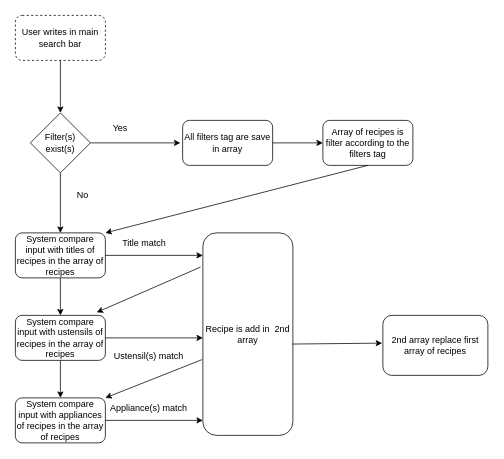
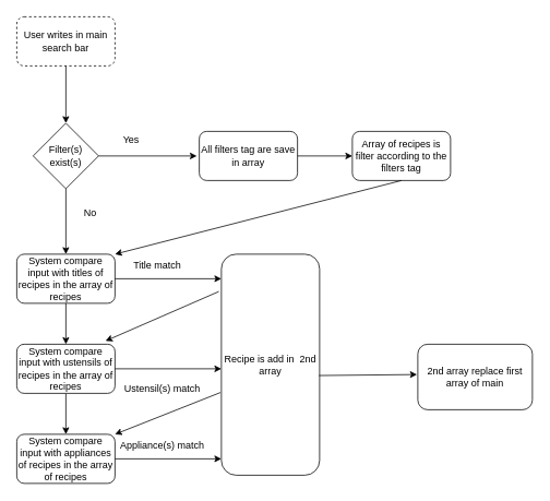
  <mxCell id="0" />
  <mxCell id="1" parent="0" />
  <mxCell id="2" value="User writes in main search bar" style="rounded=1;whiteSpace=wrap;html=1;dashed=1;" vertex="1" parent="1"><mxGeometry x="20" y="20" width="120" height="60" as="geometry" /></mxCell>
  <mxCell id="3" value="Filter(s) exist(s)" style="rhombus;whiteSpace=wrap;html=1;" vertex="1" parent="1"><mxGeometry x="40" y="150" width="80" height="80" as="geometry" /></mxCell>
  <mxCell id="4" value="" style="endArrow=classic;html=1;exitX=0.5;exitY=1;exitDx=0;exitDy=0;entryX=0.5;entryY=0;entryDx=0;entryDy=0;" edge="1" parent="1" source="2" target="3"><mxGeometry width="50" height="50" relative="1" as="geometry"><mxPoint x="230" y="280" as="sourcePoint" /><mxPoint x="280" y="230" as="targetPoint" /></mxGeometry></mxCell>
  <mxCell id="5" value="" style="endArrow=classic;html=1;exitX=0.5;exitY=1;exitDx=0;exitDy=0;" edge="1" parent="1" source="3"><mxGeometry width="50" height="50" relative="1" as="geometry"><mxPoint x="230" y="280" as="sourcePoint" /><mxPoint x="80" y="310" as="targetPoint" /></mxGeometry></mxCell>
  <mxCell id="6" value="No" style="text;html=1;strokeColor=none;fillColor=none;align=center;verticalAlign=middle;whiteSpace=wrap;rounded=0;" vertex="1" parent="1"><mxGeometry x="90" y="250" width="40" height="20" as="geometry" /></mxCell>
  <mxCell id="7" value="" style="endArrow=classic;html=1;exitX=1;exitY=0.5;exitDx=0;exitDy=0;" edge="1" parent="1" source="3"><mxGeometry width="50" height="50" relative="1" as="geometry"><mxPoint x="230" y="280" as="sourcePoint" /><mxPoint x="240" y="190" as="targetPoint" /></mxGeometry></mxCell>
  <mxCell id="8" value="Yes" style="text;html=1;strokeColor=none;fillColor=none;align=center;verticalAlign=middle;whiteSpace=wrap;rounded=0;" vertex="1" parent="1"><mxGeometry x="140" y="160" width="40" height="20" as="geometry" /></mxCell>
  <mxCell id="9" value="System compare input with titles of recipes in the array of recipes" style="rounded=1;whiteSpace=wrap;html=1;" vertex="1" parent="1"><mxGeometry x="20" y="310" width="120" height="60" as="geometry" /></mxCell>
  <mxCell id="10" value="" style="endArrow=classic;html=1;exitX=1;exitY=0.5;exitDx=0;exitDy=0;" edge="1" parent="1" source="9"><mxGeometry width="50" height="50" relative="1" as="geometry"><mxPoint x="320" y="380" as="sourcePoint" /><mxPoint x="270" y="340" as="targetPoint" /></mxGeometry></mxCell>
  <mxCell id="11" value="Title match" style="text;html=1;strokeColor=none;fillColor=none;align=center;verticalAlign=middle;whiteSpace=wrap;rounded=0;" vertex="1" parent="1"><mxGeometry x="157" y="314" width="70" height="20" as="geometry" /></mxCell>
  <mxCell id="12" style="edgeStyle=orthogonalEdgeStyle;rounded=0;orthogonalLoop=1;jettySize=auto;html=1;" edge="1" parent="1" source="13" target="17"><mxGeometry relative="1" as="geometry" /></mxCell>
  <mxCell id="13" value="System compare input with ustensils of recipes in the array of recipes" style="rounded=1;whiteSpace=wrap;html=1;" vertex="1" parent="1"><mxGeometry x="20" y="420" width="120" height="60" as="geometry" /></mxCell>
  <mxCell id="14" value="" style="endArrow=classic;html=1;exitX=1;exitY=0.5;exitDx=0;exitDy=0;" edge="1" parent="1" source="13"><mxGeometry width="50" height="50" relative="1" as="geometry"><mxPoint x="320" y="490" as="sourcePoint" /><mxPoint x="270" y="450" as="targetPoint" /></mxGeometry></mxCell>
  <mxCell id="15" value="Ustensil(s) match" style="text;html=1;strokeColor=none;fillColor=none;align=center;verticalAlign=middle;whiteSpace=wrap;rounded=0;" vertex="1" parent="1"><mxGeometry x="148" y="465" width="100" height="20" as="geometry" /></mxCell>
  <mxCell id="16" value="" style="endArrow=classic;html=1;exitX=0.5;exitY=1;exitDx=0;exitDy=0;" edge="1" parent="1" source="9" target="13"><mxGeometry width="50" height="50" relative="1" as="geometry"><mxPoint x="320" y="370" as="sourcePoint" /><mxPoint x="370" y="320" as="targetPoint" /></mxGeometry></mxCell>
  <mxCell id="17" value="System compare input with appliances of recipes in the array of recipes" style="rounded=1;whiteSpace=wrap;html=1;" vertex="1" parent="1"><mxGeometry x="20" y="530" width="120" height="60" as="geometry" /></mxCell>
  <mxCell id="18" value="" style="endArrow=classic;html=1;exitX=1;exitY=0.5;exitDx=0;exitDy=0;" edge="1" parent="1" source="17"><mxGeometry width="50" height="50" relative="1" as="geometry"><mxPoint x="320" y="600" as="sourcePoint" /><mxPoint x="270" y="560" as="targetPoint" /></mxGeometry></mxCell>
  <mxCell id="19" value="Appliance(s) match" style="text;html=1;strokeColor=none;fillColor=none;align=center;verticalAlign=middle;whiteSpace=wrap;rounded=0;" vertex="1" parent="1"><mxGeometry x="138" y="534" width="120" height="20" as="geometry" /></mxCell>
  <mxCell id="20" value="Recipe is add in&amp;nbsp; 2nd array" style="rounded=1;whiteSpace=wrap;html=1;" vertex="1" parent="1"><mxGeometry x="270" y="310" width="120" height="270" as="geometry" /></mxCell>
  <mxCell id="21" value="" style="endArrow=classic;html=1;exitX=0.994;exitY=0.549;exitDx=0;exitDy=0;exitPerimeter=0;" edge="1" parent="1" source="20"><mxGeometry width="50" height="50" relative="1" as="geometry"><mxPoint x="400" y="457" as="sourcePoint" /><mxPoint x="509" y="457" as="targetPoint" /></mxGeometry></mxCell>
- <mxCell id="22" value="2nd array replace first array of recipes" style="rounded=1;whiteSpace=wrap;html=1;" vertex="1" parent="1"><mxGeometry x="510" y="420" width="140" height="80" as="geometry" /></mxCell>
+ <mxCell id="22" value="2nd array replace first array of main" style="rounded=1;whiteSpace=wrap;html=1;" vertex="1" parent="1"><mxGeometry x="510" y="420" width="140" height="80" as="geometry" /></mxCell>
  <mxCell id="23" value="All filters tag are save in array" style="rounded=1;whiteSpace=wrap;html=1;" vertex="1" parent="1"><mxGeometry x="243" y="160" width="120" height="60" as="geometry" /></mxCell>
  <mxCell id="24" value="" style="endArrow=classic;html=1;exitX=-0.026;exitY=0.169;exitDx=0;exitDy=0;exitPerimeter=0;entryX=0.904;entryY=-0.067;entryDx=0;entryDy=0;entryPerimeter=0;" edge="1" parent="1" source="20" target="13"><mxGeometry width="50" height="50" relative="1" as="geometry"><mxPoint x="320" y="400" as="sourcePoint" /><mxPoint x="150" y="400" as="targetPoint" /></mxGeometry></mxCell>
  <mxCell id="25" value="" style="endArrow=classic;html=1;entryX=1;entryY=0;entryDx=0;entryDy=0;exitX=-0.01;exitY=0.626;exitDx=0;exitDy=0;exitPerimeter=0;" edge="1" parent="1" source="20" target="17"><mxGeometry width="50" height="50" relative="1" as="geometry"><mxPoint x="320" y="400" as="sourcePoint" /><mxPoint x="370" y="350" as="targetPoint" /></mxGeometry></mxCell>
  <mxCell id="26" value="Array of recipes is filter according to the filters tag" style="rounded=1;whiteSpace=wrap;html=1;" vertex="1" parent="1"><mxGeometry x="430" y="160" width="120" height="60" as="geometry" /></mxCell>
  <mxCell id="27" value="" style="endArrow=classic;html=1;entryX=0;entryY=0.5;entryDx=0;entryDy=0;exitX=1;exitY=0.5;exitDx=0;exitDy=0;" edge="1" parent="1" source="23" target="26"><mxGeometry width="50" height="50" relative="1" as="geometry"><mxPoint x="320" y="290" as="sourcePoint" /><mxPoint x="370" y="240" as="targetPoint" /></mxGeometry></mxCell>
  <mxCell id="28" value="" style="endArrow=classic;html=1;entryX=1;entryY=0;entryDx=0;entryDy=0;exitX=0.5;exitY=1;exitDx=0;exitDy=0;" edge="1" parent="1" source="26" target="9"><mxGeometry width="50" height="50" relative="1" as="geometry"><mxPoint x="320" y="290" as="sourcePoint" /><mxPoint x="370" y="240" as="targetPoint" /></mxGeometry></mxCell>
